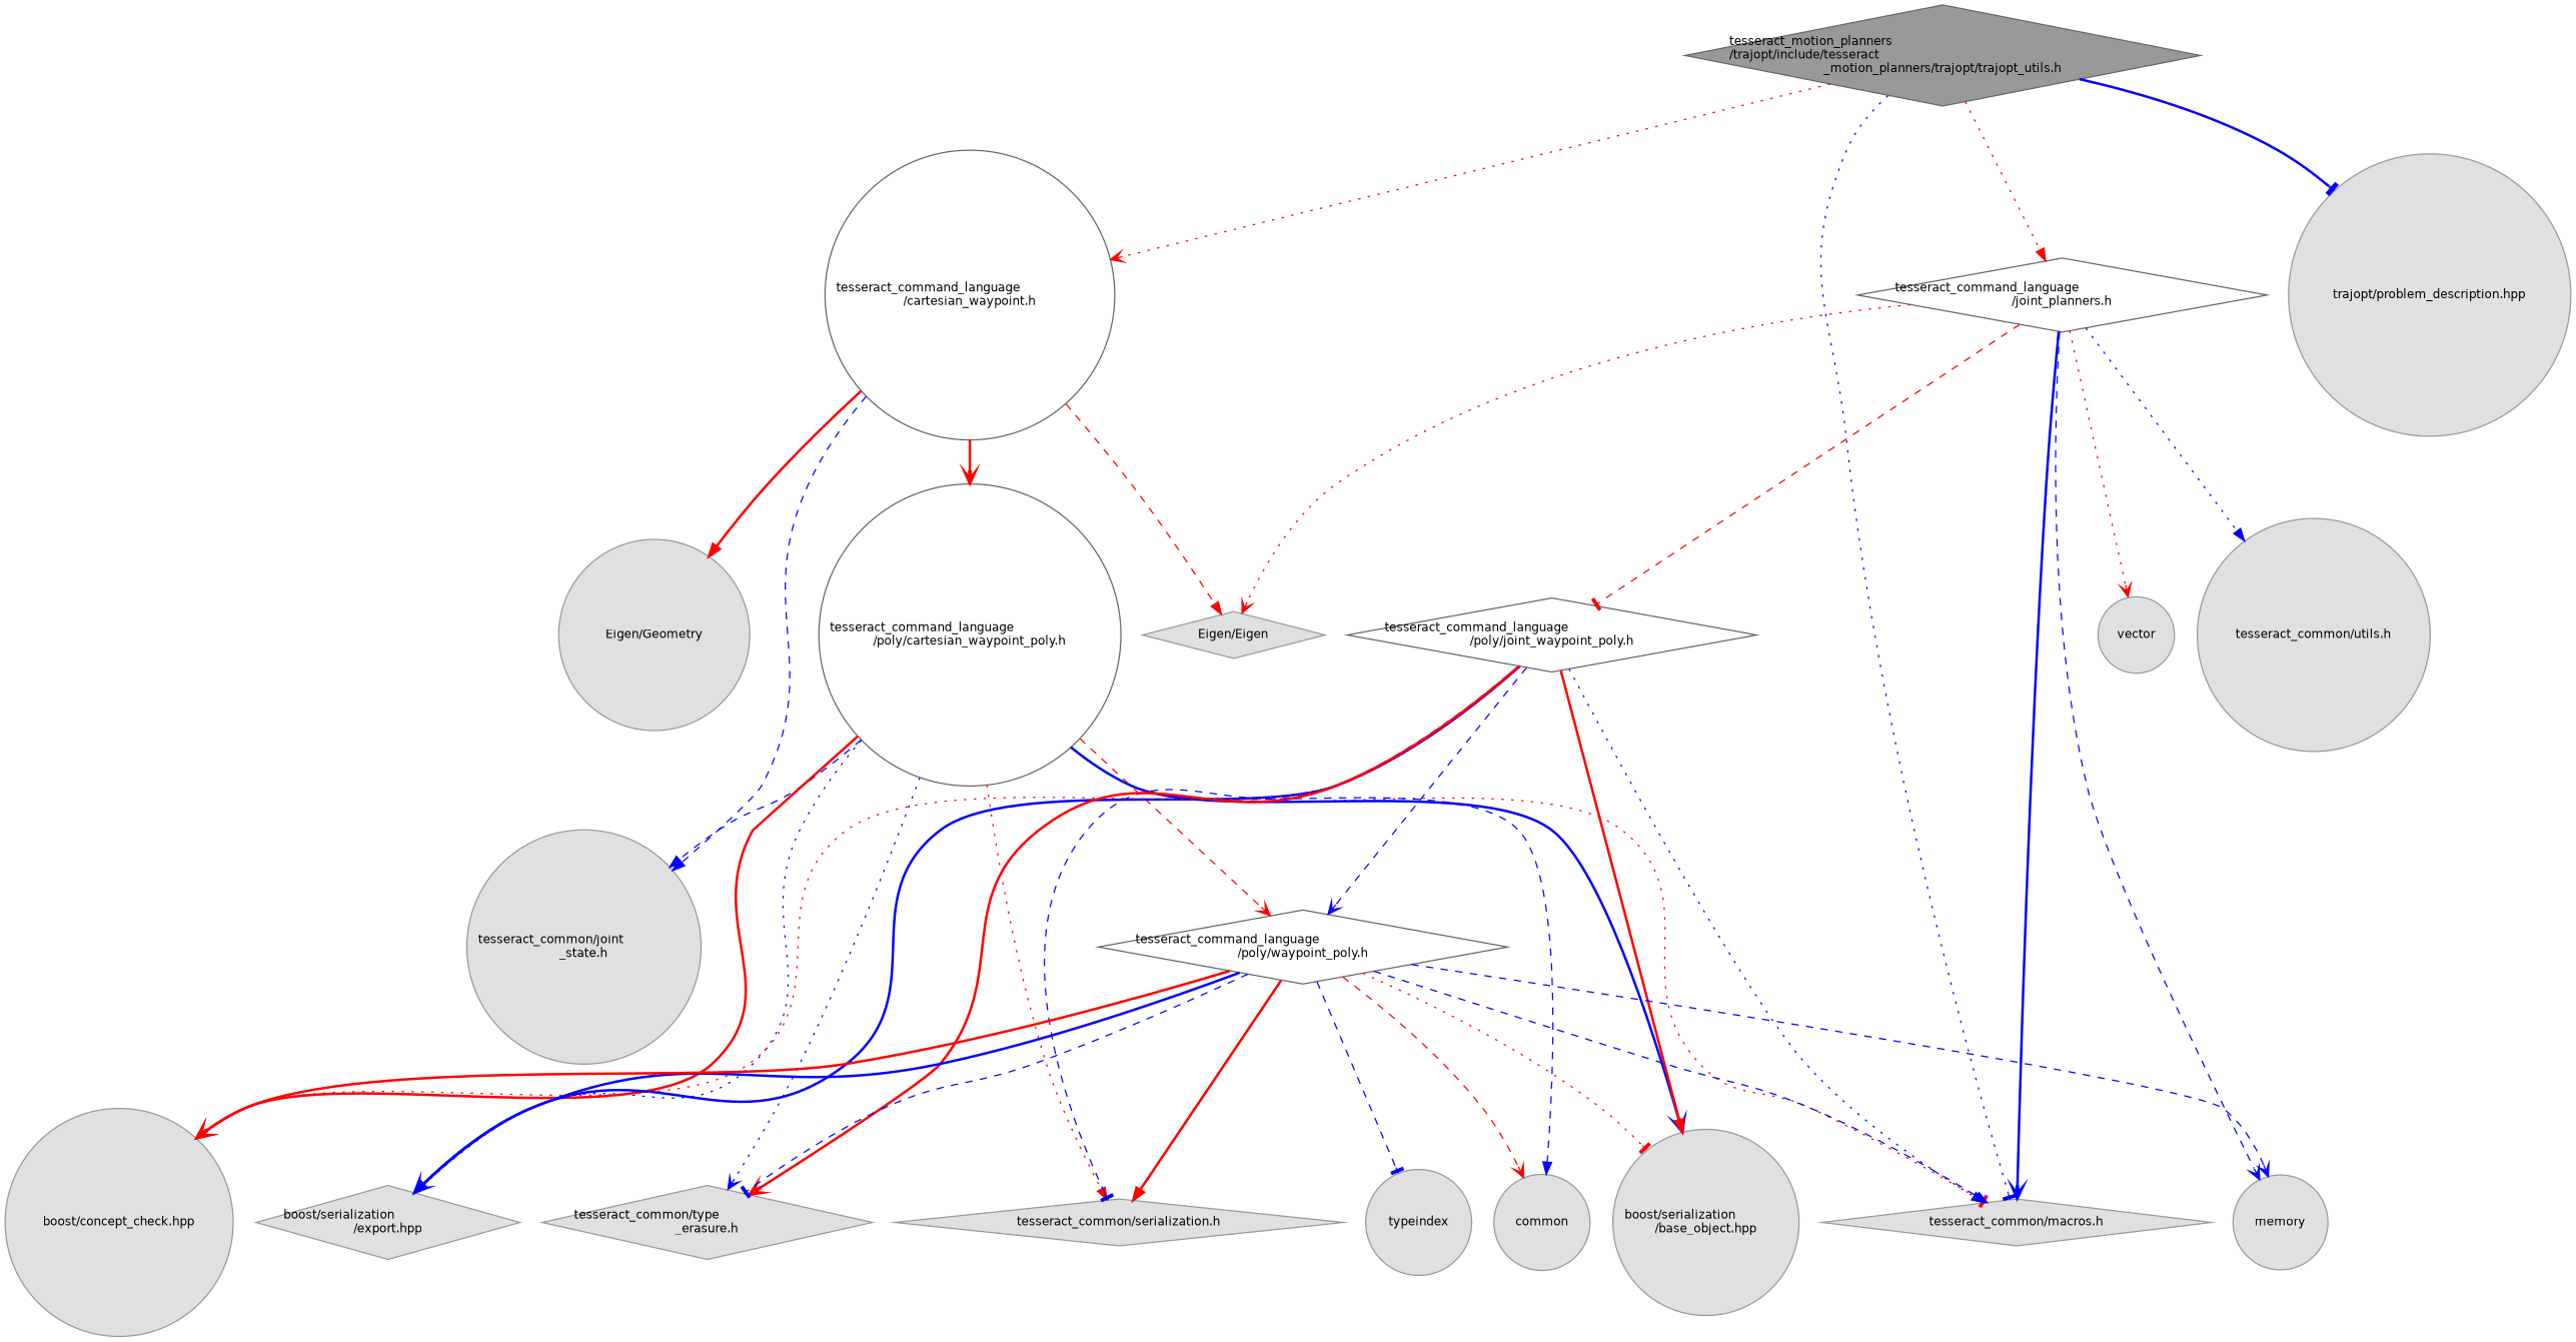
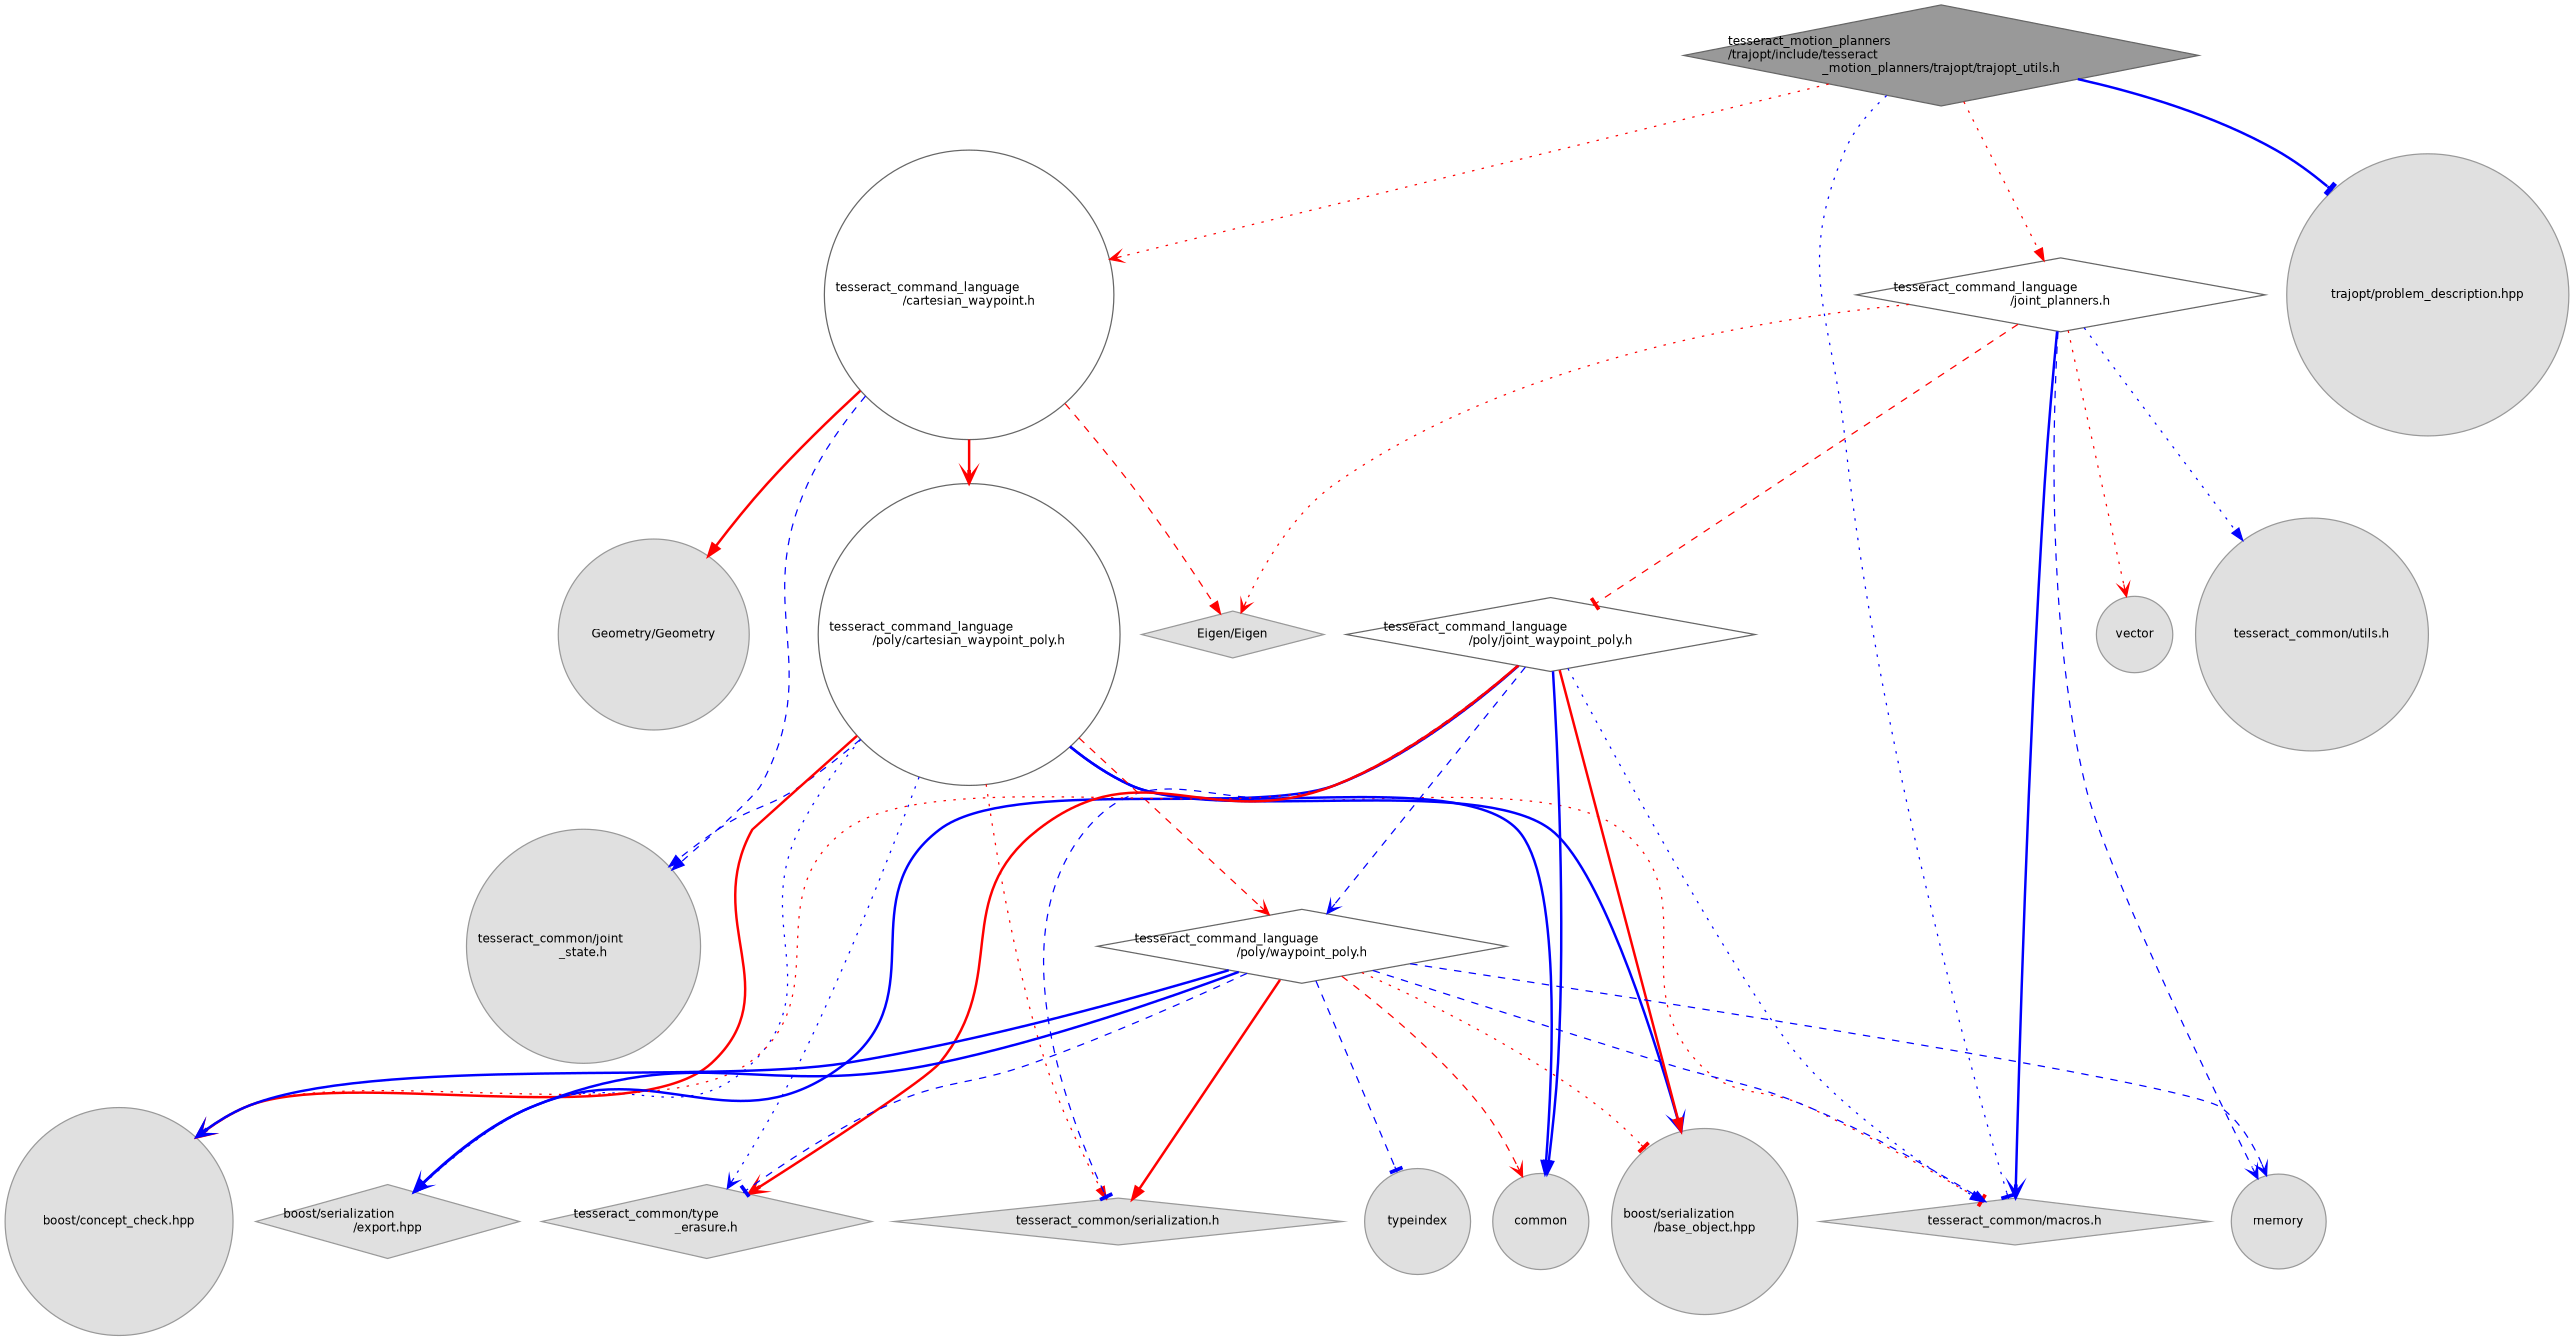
  digraph {
    node [color=grey60 fillcolor="#E0E0E0" fontname=Helvetica fontsize=10 shape=circle style=filled]
    edge [arrowhead=vee color=blue fontname=Helvetica fontsize=10 labelfontname=Helvetica labelfontsize=10 style=bold]
    n1 [color=gray40 fillcolor=grey60 fontcolor=black height=0.2 label="tesseract_motion_planners\l/trajopt/include/tesseract\l_motion_planners/trajopt/trajopt_utils.h" shape=diamond width=0.4]
    n2 [height=0.2 label="tesseract_common/macros.h" shape=diamond width=0.4]
    n3 [height=0.2 label="trajopt/problem_description.hpp" width=0.4]
    n4 [color=grey40 fillcolor=white height=0.2 label="tesseract_command_language\l/cartesian_waypoint.h" width=0.4]
    n5 [color=grey40 fillcolor=white height=0.2 label="tesseract_command_language\l/joint_planners.h" shape=diamond width=0.4]
    n6 [height=0.2 label="Eigen/Eigen" shape=diamond width=0.4]
-   n7 [height=0.2 label="Eigen/Geometry" width=0.4]
+   n7 [height=0.2 label="Geometry/Geometry" width=0.4]
    n8 [color=grey40 fillcolor=white height=0.2 label="tesseract_command_language\l/poly/cartesian_waypoint_poly.h" width=0.4]
    n9 [height=0.2 label="tesseract_common/joint\l_state.h" width=0.4]
    n10 [height=0.2 label=memory width=0.4]
    n11 [height=0.2 label=vector width=0.4]
    n12 [color=grey40 fillcolor=white height=0.2 label="tesseract_command_language\l/poly/joint_waypoint_poly.h" shape=diamond width=0.4]
    n13 [height=0.2 label="tesseract_common/utils.h" width=0.4]
    n14 [height=0.2 label=common width=0.4]
    n15 [height=0.2 label="boost/serialization\l/base_object.hpp" width=0.4]
    n16 [height=0.2 label="boost/serialization\l/export.hpp" shape=diamond width=0.4]
    n17 [height=0.2 label="boost/concept_check.hpp" width=0.4]
    n18 [color=grey40 fillcolor=white height=0.2 label="tesseract_command_language\l/poly/waypoint_poly.h" shape=diamond width=0.4]
    n19 [height=0.2 label="tesseract_common/serialization.h" shape=diamond width=0.4]
    n20 [height=0.2 label="tesseract_common/type\l_erasure.h" shape=diamond width=0.4]
    n21 [height=0.2 label=typeindex width=0.4]
    n1 -> n2 [arrowhead=tee style=dotted]
    n1 -> n3 [arrowhead=tee]
    n1 -> n4 [color=red style=dotted]
    n1 -> n5 [arrowhead=normal color=red style=dotted]
    n4 -> n6 [arrowhead=normal color=red style=dashed]
    n4 -> n7 [arrowhead=normal color=red]
    n4 -> n8 [color=red]
    n4 -> n9 [arrowhead=normal style=dashed]
    n5 -> n2
    n5 -> n6 [color=red style=dotted]
    n5 -> n10 [style=dashed]
    n5 -> n11 [color=red style=dotted]
    n5 -> n12 [arrowhead=tee color=red style=dashed]
    n5 -> n13 [arrowhead=normal style=dotted]
    n8 -> n2 [arrowhead=tee color=red style=dotted]
    n8 -> n9 [arrowhead=normal style=dashed]
-   n8 -> n14 [arrowhead=normal style=dashed]
+   n8 -> n14 [arrowhead=normal]
    n8 -> n15
    n8 -> n16 [arrowhead=normal style=dotted]
    n8 -> n17 [color=red]
    n8 -> n18 [color=red style=dashed]
    n8 -> n19 [arrowhead=normal color=red style=dotted]
    n8 -> n20 [style=dotted]
    n12 -> n2 [arrowhead=normal style=dotted]
+   n12 -> n14 [arrowhead=normal]
    n12 -> n15 [arrowhead=normal color=red]
    n12 -> n16 [arrowhead=normal]
    n12 -> n17 [color=red style=dotted]
    n12 -> n18 [style=dashed]
    n12 -> n19 [arrowhead=tee style=dashed]
    n12 -> n20 [color=red]
    n18 -> n2 [arrowhead=normal style=dashed]
    n18 -> n10 [style=dashed]
    n18 -> n14 [color=red style=dashed]
    n18 -> n15 [arrowhead=tee color=red style=dotted]
    n18 -> n16
-   n18 -> n17 [color=red]
+   n18 -> n17
    n18 -> n19 [arrowhead=normal color=red]
    n18 -> n20 [arrowhead=tee style=dashed]
    n18 -> n21 [arrowhead=tee style=dashed]
  }
